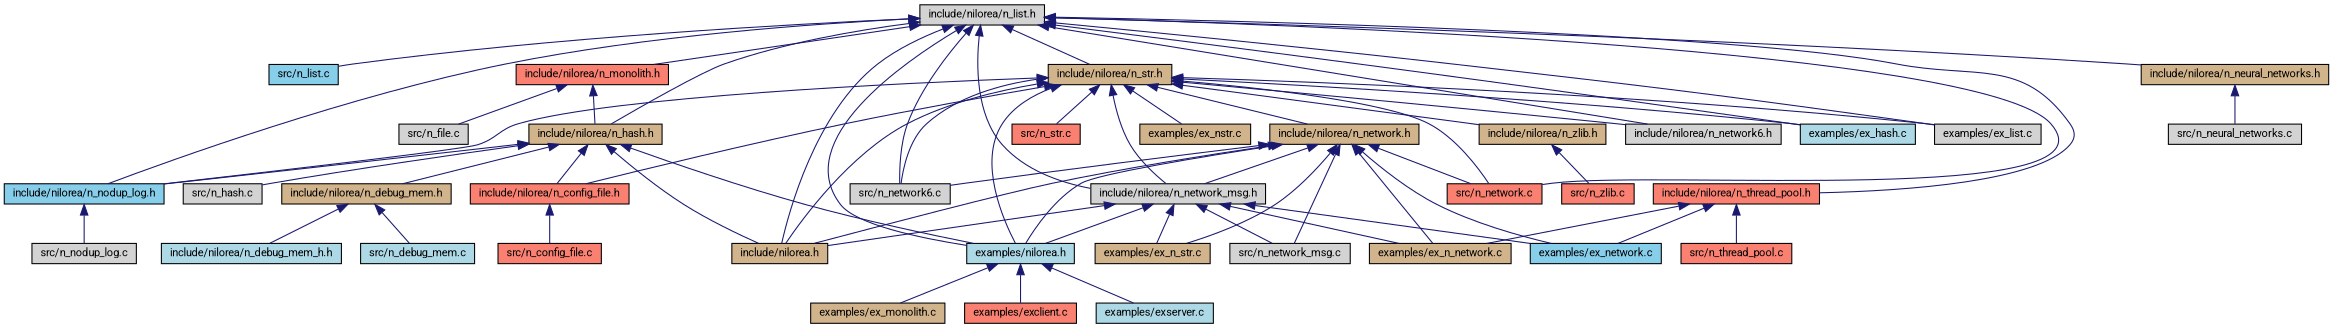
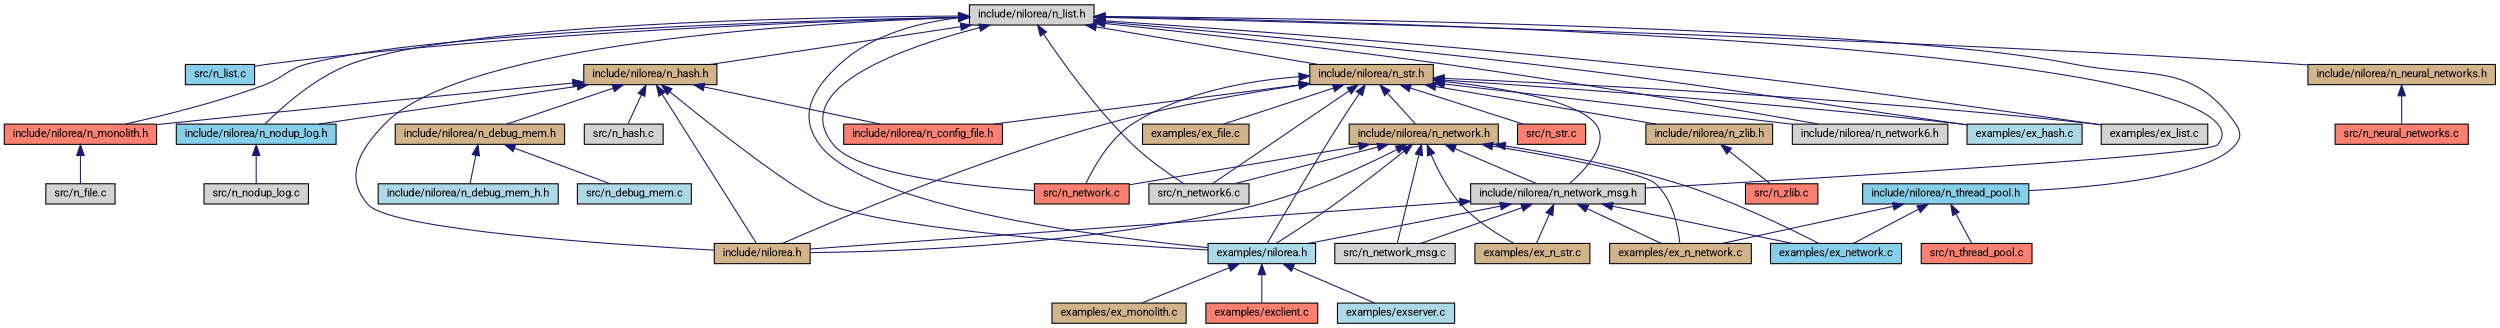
  digraph {
    fontname=Roboto
    node [color=black fillcolor=tan fontname=Roboto fontsize=10 shape=record style=filled]
    edge [color=midnightblue dir=back fontname=Roboto fontsize=10 labelfontname=Helvetica labelfontsize=10 style=solid]
    n1 [fillcolor=lightgrey fontcolor=black height=0.2 label="include/nilorea/n_list.h" width=0.4]
    n2 [fillcolor=skyblue height=0.2 label="src/n_list.c" width=0.4]
    n3 [fillcolor=salmon height=0.2 label="src/n_network.c" width=0.4]
    n4 [fillcolor=lightgrey height=0.2 label="src/n_network6.c" width=0.4]
    n5 [height=0.2 label="include/nilorea/n_hash.h" width=0.4]
    n6 [fillcolor=salmon height=0.2 label="include/nilorea/n_monolith.h" width=0.4]
    n7 [fillcolor=skyblue height=0.2 label="include/nilorea/n_nodup_log.h" width=0.4]
    n8 [height=0.2 label="include/nilorea.h" width=0.4]
    n9 [fillcolor=lightblue height=0.2 label="examples/nilorea.h" width=0.4]
    n10 [height=0.2 label="include/nilorea/n_str.h" width=0.4]
    n11 [fillcolor=lightgrey height=0.2 label="include/nilorea/n_network_msg.h" width=0.4]
    n12 [fillcolor=lightgrey height=0.2 label="include/nilorea/n_network6.h" width=0.4]
    n13 [fillcolor=lightblue height=0.2 label="examples/ex_hash.c" width=0.4]
    n14 [fillcolor=lightgrey height=0.2 label="examples/ex_list.c" width=0.4]
    n15 [height=0.2 label="include/nilorea/n_neural_networks.h" width=0.4]
-   n16 [fillcolor=salmon height=0.2 label="include/nilorea/n_thread_pool.h" width=0.4]
+   n16 [fillcolor=skyblue height=0.2 label="include/nilorea/n_thread_pool.h" width=0.4]
    n17 [fillcolor=lightgrey height=0.2 label="src/n_hash.c" width=0.4]
    n18 [fillcolor=salmon height=0.2 label="include/nilorea/n_config_file.h" width=0.4]
    n19 [height=0.2 label="include/nilorea/n_debug_mem.h" width=0.4]
    n20 [fillcolor=lightgrey height=0.2 label="src/n_file.c" width=0.4]
    n21 [fillcolor=lightgrey height=0.2 label="src/n_nodup_log.c" width=0.4]
    n22 [height=0.2 label="examples/ex_monolith.c" width=0.4]
    n23 [fillcolor=salmon height=0.2 label="examples/exclient.c" width=0.4]
    n24 [fillcolor=lightblue height=0.2 label="examples/exserver.c" width=0.4]
    n25 [fillcolor=salmon height=0.2 label="src/n_str.c" width=0.4]
    n26 [height=0.2 label="include/nilorea/n_network.h" width=0.4]
    n27 [height=0.2 label="include/nilorea/n_zlib.h" width=0.4]
-   n28 [height=0.2 label="examples/ex_nstr.c" width=0.4]
+   n28 [height=0.2 label="examples/ex_file.c" width=0.4]
    n29 [fillcolor=lightgrey height=0.2 label="src/n_network_msg.c" width=0.4]
    n30 [height=0.2 label="examples/ex_n_network.c" width=0.4]
    n31 [height=0.2 label="examples/ex_n_str.c" width=0.4]
    n32 [fillcolor=skyblue height=0.2 label="examples/ex_network.c" width=0.4]
-   n33 [fillcolor=lightgrey height=0.2 label="src/n_neural_networks.c" width=0.4]
+   n33 [fillcolor=salmon height=0.2 label="src/n_neural_networks.c" width=0.4]
    n34 [fillcolor=salmon height=0.2 label="src/n_thread_pool.c" width=0.4]
-   n35 [fillcolor=salmon height=0.2 label="src/n_config_file.c" width=0.4]
    n36 [fillcolor=lightblue height=0.2 label="src/n_debug_mem.c" width=0.4]
    n37 [fillcolor=lightblue height=0.2 label="include/nilorea/n_debug_mem_h.h" width=0.4]
    n38 [fillcolor=salmon height=0.2 label="src/n_zlib.c" width=0.4]
    n1 -> n2
    n1 -> n3
    n1 -> n4
    n1 -> n5
    n1 -> n6
    n1 -> n7
    n1 -> n8
    n1 -> n9
    n1 -> n10
    n1 -> n11
    n1 -> n12
    n1 -> n13
    n1 -> n14
    n1 -> n15
    n1 -> n16
-   n6 -> n5
+   n5 -> n6
    n5 -> n7
    n5 -> n8
    n5 -> n9
    n5 -> n17
    n5 -> n18
    n5 -> n19
    n6 -> n20
    n7 -> n21
    n9 -> n22
    n9 -> n23
    n9 -> n24
    n10 -> n3
    n10 -> n4
-   n10 -> n7
    n10 -> n8
    n10 -> n9
    n10 -> n11
    n10 -> n12
    n10 -> n13
    n10 -> n14
    n10 -> n18
    n10 -> n25
    n10 -> n26
    n10 -> n27
    n10 -> n28
    n11 -> n8
    n11 -> n9
    n11 -> n29
    n11 -> n30
    n11 -> n31
    n11 -> n32
    n15 -> n33
    n16 -> n30
    n16 -> n32
    n16 -> n34
-   n18 -> n35
    n19 -> n36
    n19 -> n37
    n26 -> n3
    n26 -> n4
    n26 -> n8
    n26 -> n9
    n26 -> n11
    n26 -> n29
    n26 -> n30
    n26 -> n31
    n26 -> n32
    n27 -> n38
  }
